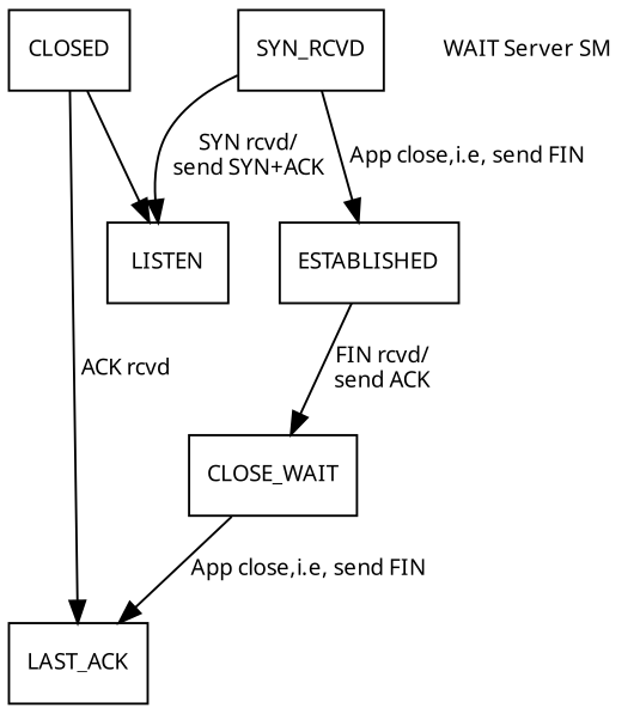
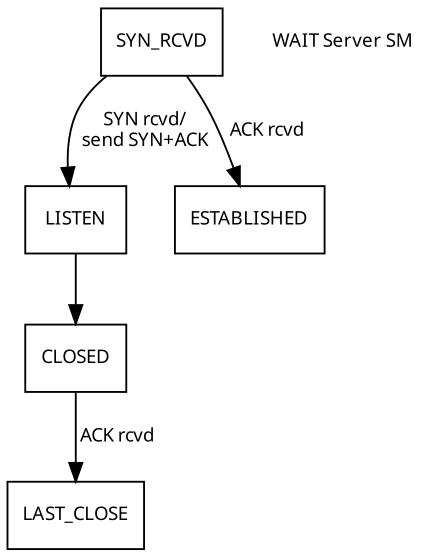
  digraph {
    fontname="Microsoft YaHei"
    fontsize=15
    node [fontname="Microsoft YaHei" fontsize=10 shape=record]
    edge [fontname="Microsoft YaHei" fontsize=10]
    CLOSED
    LISTEN
-   LAST_ACK
+   LAST_ACK [label=LAST_CLOSE]
    SYN_RCVD
    ESTABLISHED
-   CLOSE_WAIT
    n7 [label="WAIT Server SM" shape=plaintext]
-   CLOSED -> LISTEN
+   LISTEN -> CLOSED
    CLOSED -> LAST_ACK [label=" ACK rcvd"]
    SYN_RCVD -> LISTEN [label=" SYN rcvd/\n send SYN+ACK"]
-   SYN_RCVD -> ESTABLISHED [label=" App close,i.e, send FIN"]
-   ESTABLISHED -> CLOSE_WAIT [label=" FIN rcvd/\n send ACK"]
-   CLOSE_WAIT -> LAST_ACK [label=" App close,i.e, send FIN"]
+   SYN_RCVD -> ESTABLISHED [label=" ACK rcvd"]
  }
